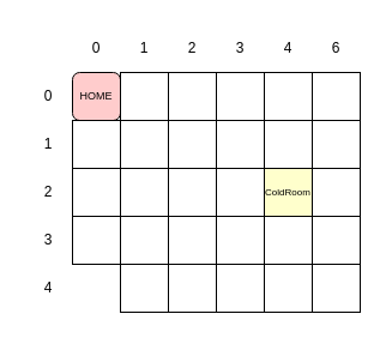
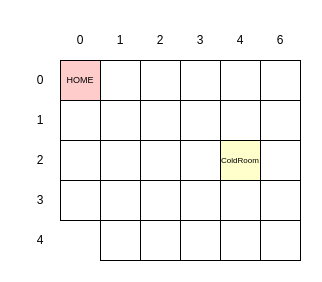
  <mxCell id="0" />
  <mxCell id="1" parent="0" />
- <mxCell id="2" value="HOME" style="whiteSpace=wrap;html=1;aspect=fixed;fillColor=#FFCCCC;fontSize=9;rounded=1;" vertex="1" parent="1"><mxGeometry x="60" y="60" width="40" height="40" as="geometry" /></mxCell>
+ <mxCell id="2" value="HOME" style="whiteSpace=wrap;html=1;aspect=fixed;fillColor=#FFCCCC;fontSize=9;" vertex="1" parent="1"><mxGeometry x="60" y="60" width="40" height="40" as="geometry" /></mxCell>
  <mxCell id="3" value="" style="whiteSpace=wrap;html=1;aspect=fixed;fillColor=none;" vertex="1" parent="1"><mxGeometry x="100" y="60" width="40" height="40" as="geometry" /></mxCell>
  <mxCell id="4" value="" style="whiteSpace=wrap;html=1;aspect=fixed;fillColor=none;" vertex="1" parent="1"><mxGeometry x="140" y="60" width="40" height="40" as="geometry" /></mxCell>
  <mxCell id="5" value="" style="whiteSpace=wrap;html=1;aspect=fixed;fillColor=none;" vertex="1" parent="1"><mxGeometry x="180" y="60" width="40" height="40" as="geometry" /></mxCell>
  <mxCell id="6" value="" style="whiteSpace=wrap;html=1;aspect=fixed;fillColor=none;" vertex="1" parent="1"><mxGeometry x="220" y="60" width="40" height="40" as="geometry" /></mxCell>
  <mxCell id="7" value="" style="whiteSpace=wrap;html=1;aspect=fixed;fillColor=none;" vertex="1" parent="1"><mxGeometry x="260" y="60" width="40" height="40" as="geometry" /></mxCell>
  <mxCell id="8" value="" style="whiteSpace=wrap;html=1;aspect=fixed;fillColor=none;" vertex="1" parent="1"><mxGeometry x="60" y="100" width="40" height="40" as="geometry" /></mxCell>
  <mxCell id="9" value="" style="whiteSpace=wrap;html=1;aspect=fixed;fillColor=none;" vertex="1" parent="1"><mxGeometry x="100" y="100" width="40" height="40" as="geometry" /></mxCell>
  <mxCell id="10" value="" style="whiteSpace=wrap;html=1;aspect=fixed;fillColor=none;" vertex="1" parent="1"><mxGeometry x="140" y="100" width="40" height="40" as="geometry" /></mxCell>
  <mxCell id="11" value="" style="whiteSpace=wrap;html=1;aspect=fixed;fillColor=none;" vertex="1" parent="1"><mxGeometry x="180" y="100" width="40" height="40" as="geometry" /></mxCell>
  <mxCell id="12" value="" style="whiteSpace=wrap;html=1;aspect=fixed;fillColor=none;" vertex="1" parent="1"><mxGeometry x="220" y="100" width="40" height="40" as="geometry" /></mxCell>
  <mxCell id="13" value="" style="whiteSpace=wrap;html=1;aspect=fixed;fillColor=none;" vertex="1" parent="1"><mxGeometry x="260" y="100" width="40" height="40" as="geometry" /></mxCell>
  <mxCell id="14" value="" style="whiteSpace=wrap;html=1;aspect=fixed;fillColor=none;" vertex="1" parent="1"><mxGeometry x="60" y="140" width="40" height="40" as="geometry" /></mxCell>
  <mxCell id="15" value="" style="whiteSpace=wrap;html=1;aspect=fixed;fillColor=none;" vertex="1" parent="1"><mxGeometry x="100" y="140" width="40" height="40" as="geometry" /></mxCell>
  <mxCell id="16" value="" style="whiteSpace=wrap;html=1;aspect=fixed;fillColor=none;" vertex="1" parent="1"><mxGeometry x="140" y="140" width="40" height="40" as="geometry" /></mxCell>
  <mxCell id="17" value="" style="whiteSpace=wrap;html=1;aspect=fixed;fillColor=none;" vertex="1" parent="1"><mxGeometry x="180" y="140" width="40" height="40" as="geometry" /></mxCell>
  <mxCell id="18" value="ColdRoom" style="whiteSpace=wrap;html=1;aspect=fixed;fillColor=#ffffcc;fontSize=8;" vertex="1" parent="1"><mxGeometry x="220" y="140" width="40" height="40" as="geometry" /></mxCell>
  <mxCell id="19" value="" style="whiteSpace=wrap;html=1;aspect=fixed;fillColor=none;" vertex="1" parent="1"><mxGeometry x="260" y="140" width="40" height="40" as="geometry" /></mxCell>
  <mxCell id="20" value="" style="whiteSpace=wrap;html=1;aspect=fixed;fillColor=none;" vertex="1" parent="1"><mxGeometry x="60" y="180" width="40" height="40" as="geometry" /></mxCell>
  <mxCell id="21" value="" style="whiteSpace=wrap;html=1;aspect=fixed;fillColor=none;" vertex="1" parent="1"><mxGeometry x="100" y="180" width="40" height="40" as="geometry" /></mxCell>
  <mxCell id="22" value="" style="whiteSpace=wrap;html=1;aspect=fixed;fillColor=none;" vertex="1" parent="1"><mxGeometry x="140" y="180" width="40" height="40" as="geometry" /></mxCell>
  <mxCell id="23" value="" style="whiteSpace=wrap;html=1;aspect=fixed;fillColor=none;" vertex="1" parent="1"><mxGeometry x="180" y="180" width="40" height="40" as="geometry" /></mxCell>
  <mxCell id="24" value="" style="whiteSpace=wrap;html=1;aspect=fixed;fillColor=none;" vertex="1" parent="1"><mxGeometry x="260" y="180" width="40" height="40" as="geometry" /></mxCell>
  <mxCell id="25" value="" style="whiteSpace=wrap;html=1;aspect=fixed;fillColor=none;" vertex="1" parent="1"><mxGeometry x="100" y="220" width="40" height="40" as="geometry" /></mxCell>
  <mxCell id="26" value="" style="whiteSpace=wrap;html=1;aspect=fixed;fillColor=none;" vertex="1" parent="1"><mxGeometry x="140" y="220" width="40" height="40" as="geometry" /></mxCell>
  <mxCell id="27" value="" style="whiteSpace=wrap;html=1;aspect=fixed;fillColor=none;" vertex="1" parent="1"><mxGeometry x="180" y="220" width="40" height="40" as="geometry" /></mxCell>
  <mxCell id="28" value="" style="whiteSpace=wrap;html=1;aspect=fixed;fillColor=none;" vertex="1" parent="1"><mxGeometry x="220" y="220" width="40" height="40" as="geometry" /></mxCell>
  <mxCell id="29" value="" style="whiteSpace=wrap;html=1;aspect=fixed;fillColor=none;" vertex="1" parent="1"><mxGeometry x="260" y="220" width="40" height="40" as="geometry" /></mxCell>
  <mxCell id="30" value="0" style="text;html=1;strokeColor=none;fillColor=none;align=center;verticalAlign=middle;whiteSpace=wrap;rounded=0;" vertex="1" parent="1"><mxGeometry x="60" y="20" width="40" height="40" as="geometry" /></mxCell>
  <mxCell id="31" value="1" style="text;html=1;strokeColor=none;fillColor=none;align=center;verticalAlign=middle;whiteSpace=wrap;rounded=0;" vertex="1" parent="1"><mxGeometry x="100" y="20" width="40" height="40" as="geometry" /></mxCell>
  <mxCell id="32" value="2" style="text;html=1;strokeColor=none;fillColor=none;align=center;verticalAlign=middle;whiteSpace=wrap;rounded=0;" vertex="1" parent="1"><mxGeometry x="140" y="20" width="40" height="40" as="geometry" /></mxCell>
  <mxCell id="33" value="3" style="text;html=1;strokeColor=none;fillColor=none;align=center;verticalAlign=middle;whiteSpace=wrap;rounded=0;" vertex="1" parent="1"><mxGeometry x="180" y="20" width="40" height="40" as="geometry" /></mxCell>
  <mxCell id="34" value="4" style="text;html=1;strokeColor=none;fillColor=none;align=center;verticalAlign=middle;whiteSpace=wrap;rounded=0;" vertex="1" parent="1"><mxGeometry x="220" y="20" width="40" height="40" as="geometry" /></mxCell>
  <mxCell id="35" value="6" style="text;html=1;strokeColor=none;fillColor=none;align=center;verticalAlign=middle;whiteSpace=wrap;rounded=0;" vertex="1" parent="1"><mxGeometry x="260" y="20" width="40" height="40" as="geometry" /></mxCell>
  <mxCell id="36" value="0" style="text;html=1;strokeColor=none;fillColor=none;align=center;verticalAlign=middle;whiteSpace=wrap;rounded=0;" vertex="1" parent="1"><mxGeometry x="20" y="60" width="40" height="40" as="geometry" /></mxCell>
  <mxCell id="37" value="1" style="text;html=1;strokeColor=none;fillColor=none;align=center;verticalAlign=middle;whiteSpace=wrap;rounded=0;" vertex="1" parent="1"><mxGeometry x="20" y="100" width="40" height="40" as="geometry" /></mxCell>
  <mxCell id="38" value="2" style="text;html=1;strokeColor=none;fillColor=none;align=center;verticalAlign=middle;whiteSpace=wrap;rounded=0;" vertex="1" parent="1"><mxGeometry x="20" y="140" width="40" height="40" as="geometry" /></mxCell>
  <mxCell id="39" value="3" style="text;html=1;strokeColor=none;fillColor=none;align=center;verticalAlign=middle;whiteSpace=wrap;rounded=0;" vertex="1" parent="1"><mxGeometry x="20" y="180" width="40" height="40" as="geometry" /></mxCell>
  <mxCell id="40" value="4" style="text;html=1;strokeColor=none;fillColor=none;align=center;verticalAlign=middle;whiteSpace=wrap;rounded=0;" vertex="1" parent="1"><mxGeometry x="20" y="220" width="40" height="40" as="geometry" /></mxCell>
